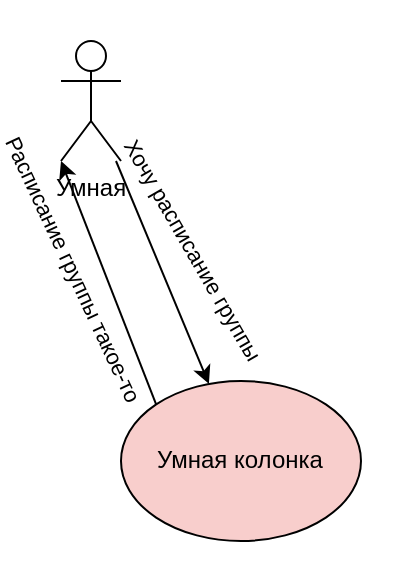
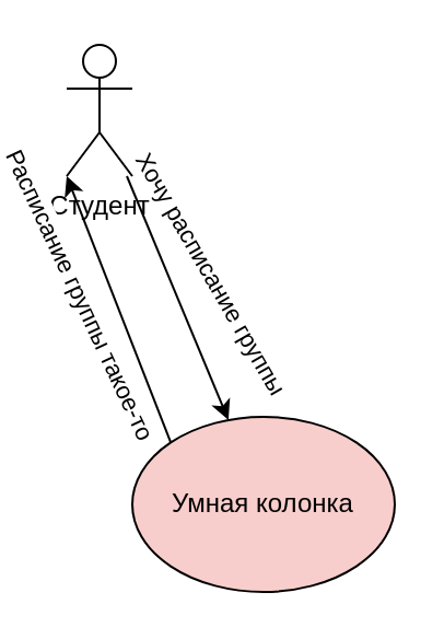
  <mxCell id="0" />
  <mxCell id="1" parent="0" />
  <mxCell id="2" value="Умная колонка" style="ellipse;whiteSpace=wrap;html=1;fillColor=#f8cecc;" vertex="1" parent="1"><mxGeometry x="50" y="190" width="120" height="80" as="geometry" /></mxCell>
- <mxCell id="3" value="Умная" style="shape=umlActor;verticalLabelPosition=bottom;verticalAlign=top;html=1;outlineConnect=0;" vertex="1" parent="1"><mxGeometry x="20" y="20" width="30" height="60" as="geometry" /></mxCell>
+ <mxCell id="3" value="Студент" style="shape=umlActor;verticalLabelPosition=bottom;verticalAlign=top;html=1;outlineConnect=0;" vertex="1" parent="1"><mxGeometry x="20" y="20" width="30" height="60" as="geometry" /></mxCell>
  <mxCell id="4" value="" style="endArrow=classic;html=1;rounded=0;" edge="1" parent="1" source="3" target="2"><mxGeometry width="50" height="50" relative="1" as="geometry"><mxPoint x="70" y="190" as="sourcePoint" /><mxPoint x="120" y="140" as="targetPoint" /></mxGeometry></mxCell>
  <mxCell id="5" value="Хочу расписание группы" style="edgeLabel;html=1;align=center;verticalAlign=middle;resizable=0;points=[];rotation=60;" vertex="1" connectable="0" parent="4"><mxGeometry x="0.421" relative="1" as="geometry"><mxPoint x="6" y="-35" as="offset" /></mxGeometry></mxCell>
  <mxCell id="6" value="" style="endArrow=classic;html=1;rounded=0;exitX=0;exitY=0;exitDx=0;exitDy=0;entryX=0;entryY=1;entryDx=0;entryDy=0;entryPerimeter=0;" edge="1" parent="1" source="2" target="3"><mxGeometry width="50" height="50" relative="1" as="geometry"><mxPoint x="70" y="190" as="sourcePoint" /><mxPoint x="120" y="140" as="targetPoint" /></mxGeometry></mxCell>
  <mxCell id="7" value="Расписание группы такое-то" style="edgeLabel;html=1;align=center;verticalAlign=middle;resizable=0;points=[];rotation=65;" vertex="1" connectable="0" parent="6"><mxGeometry x="-0.305" relative="1" as="geometry"><mxPoint x="-25" y="-26" as="offset" /></mxGeometry></mxCell>
